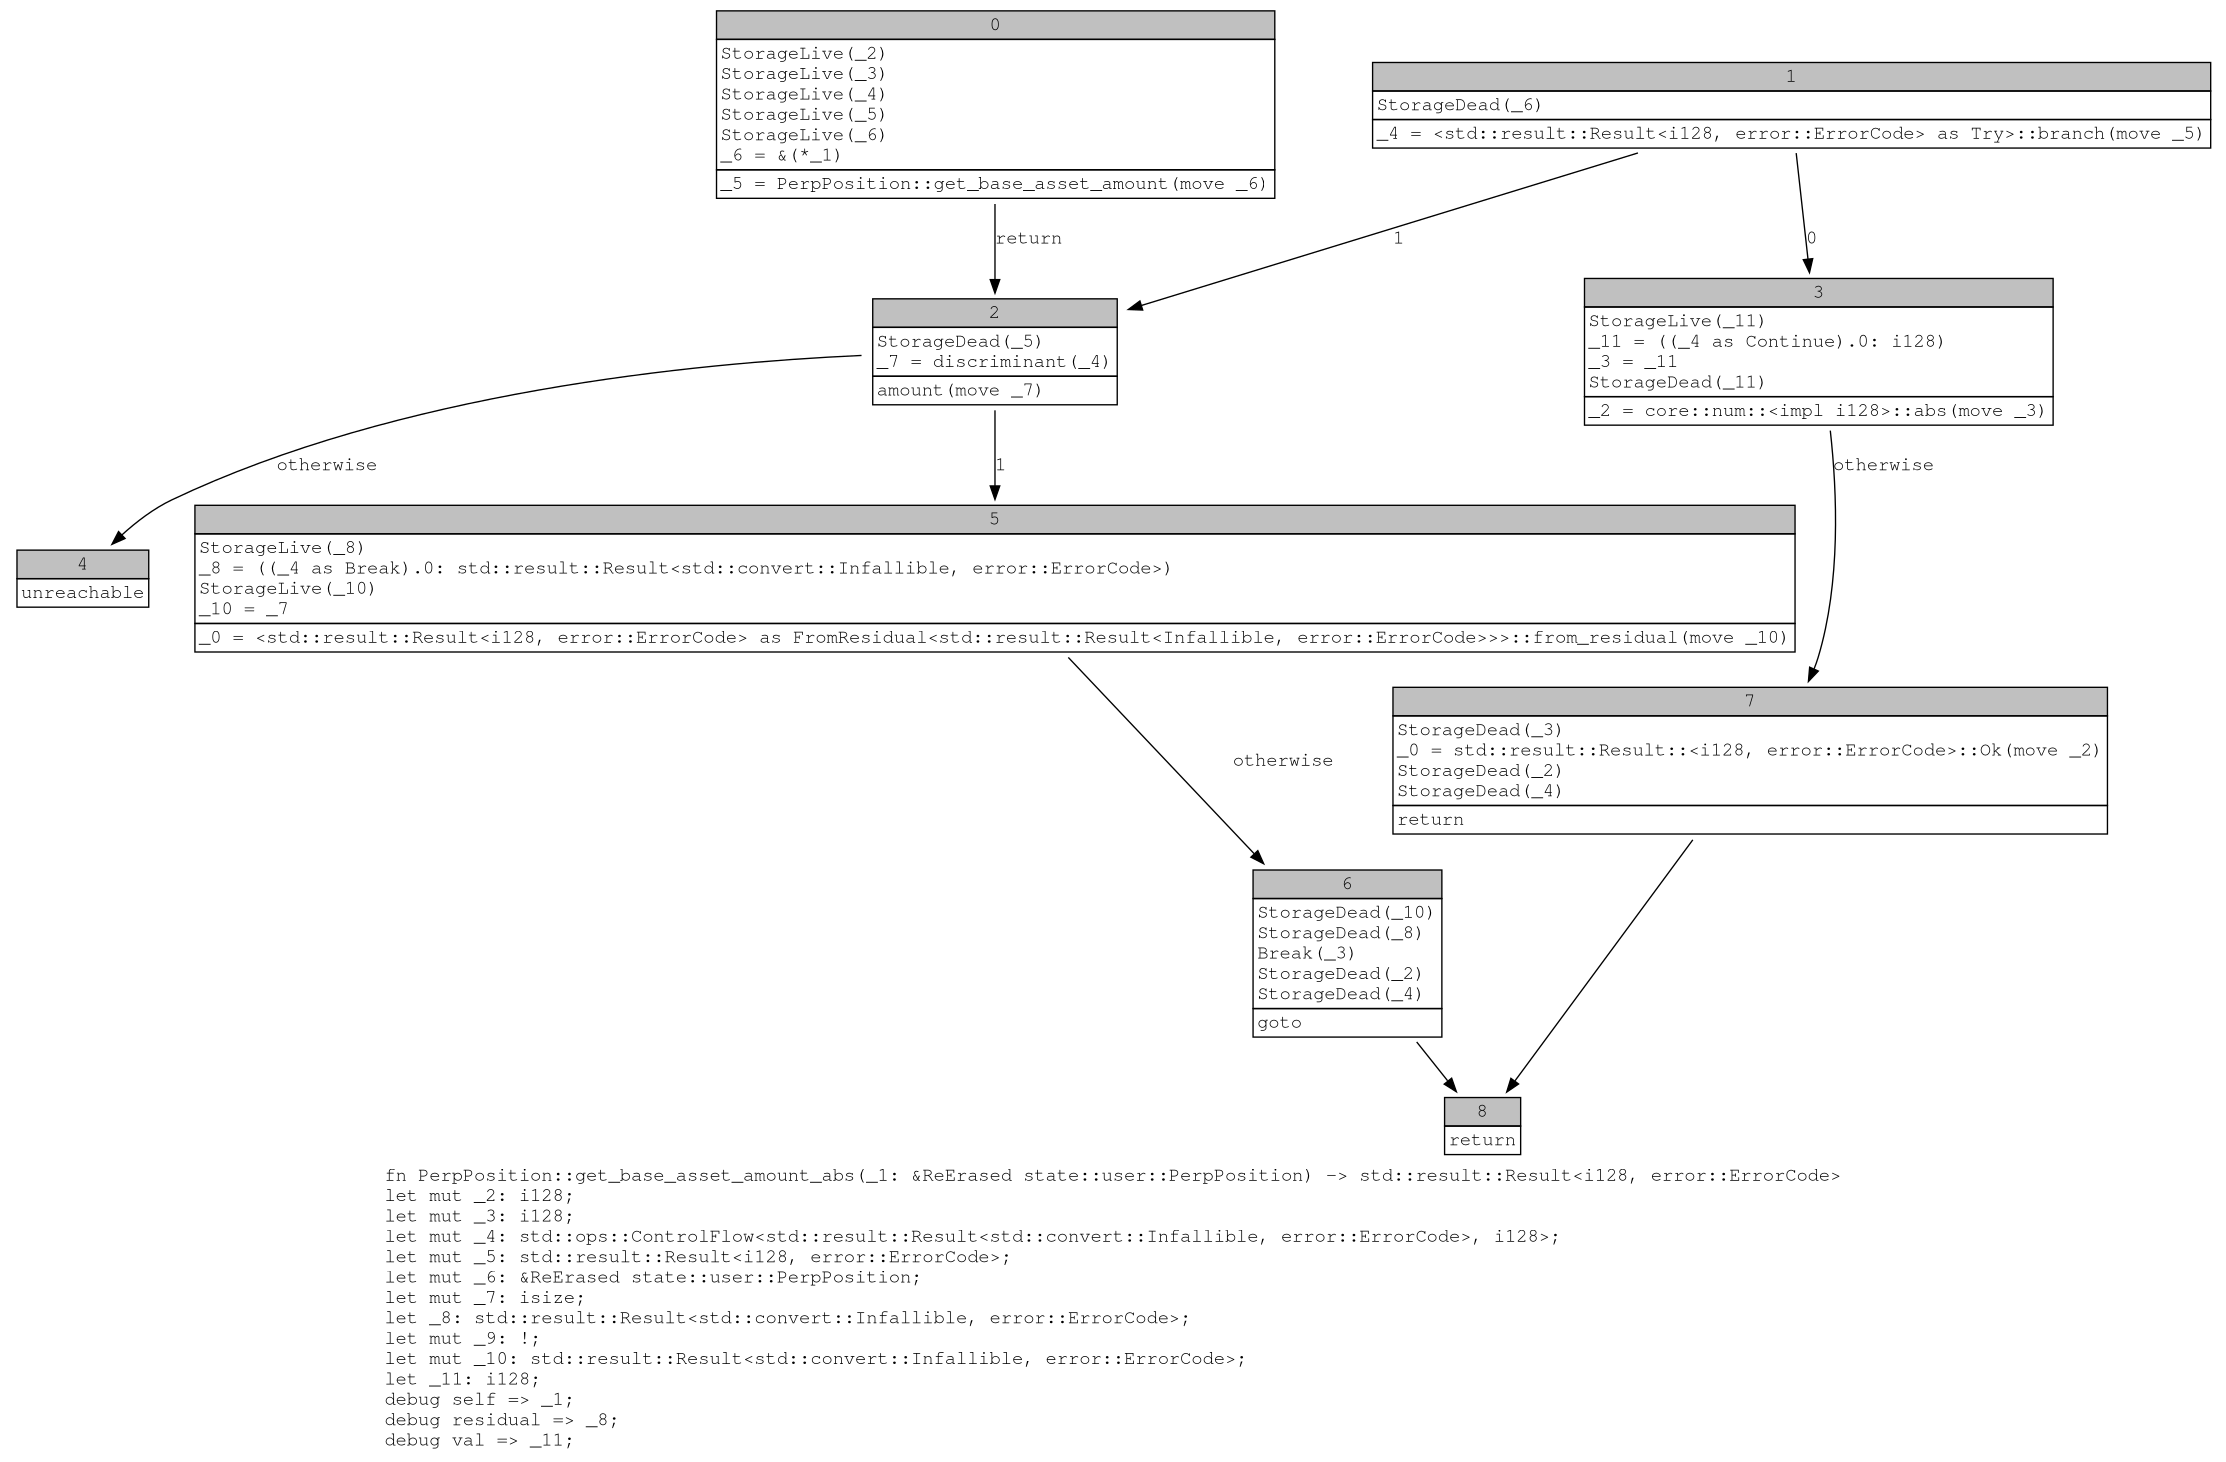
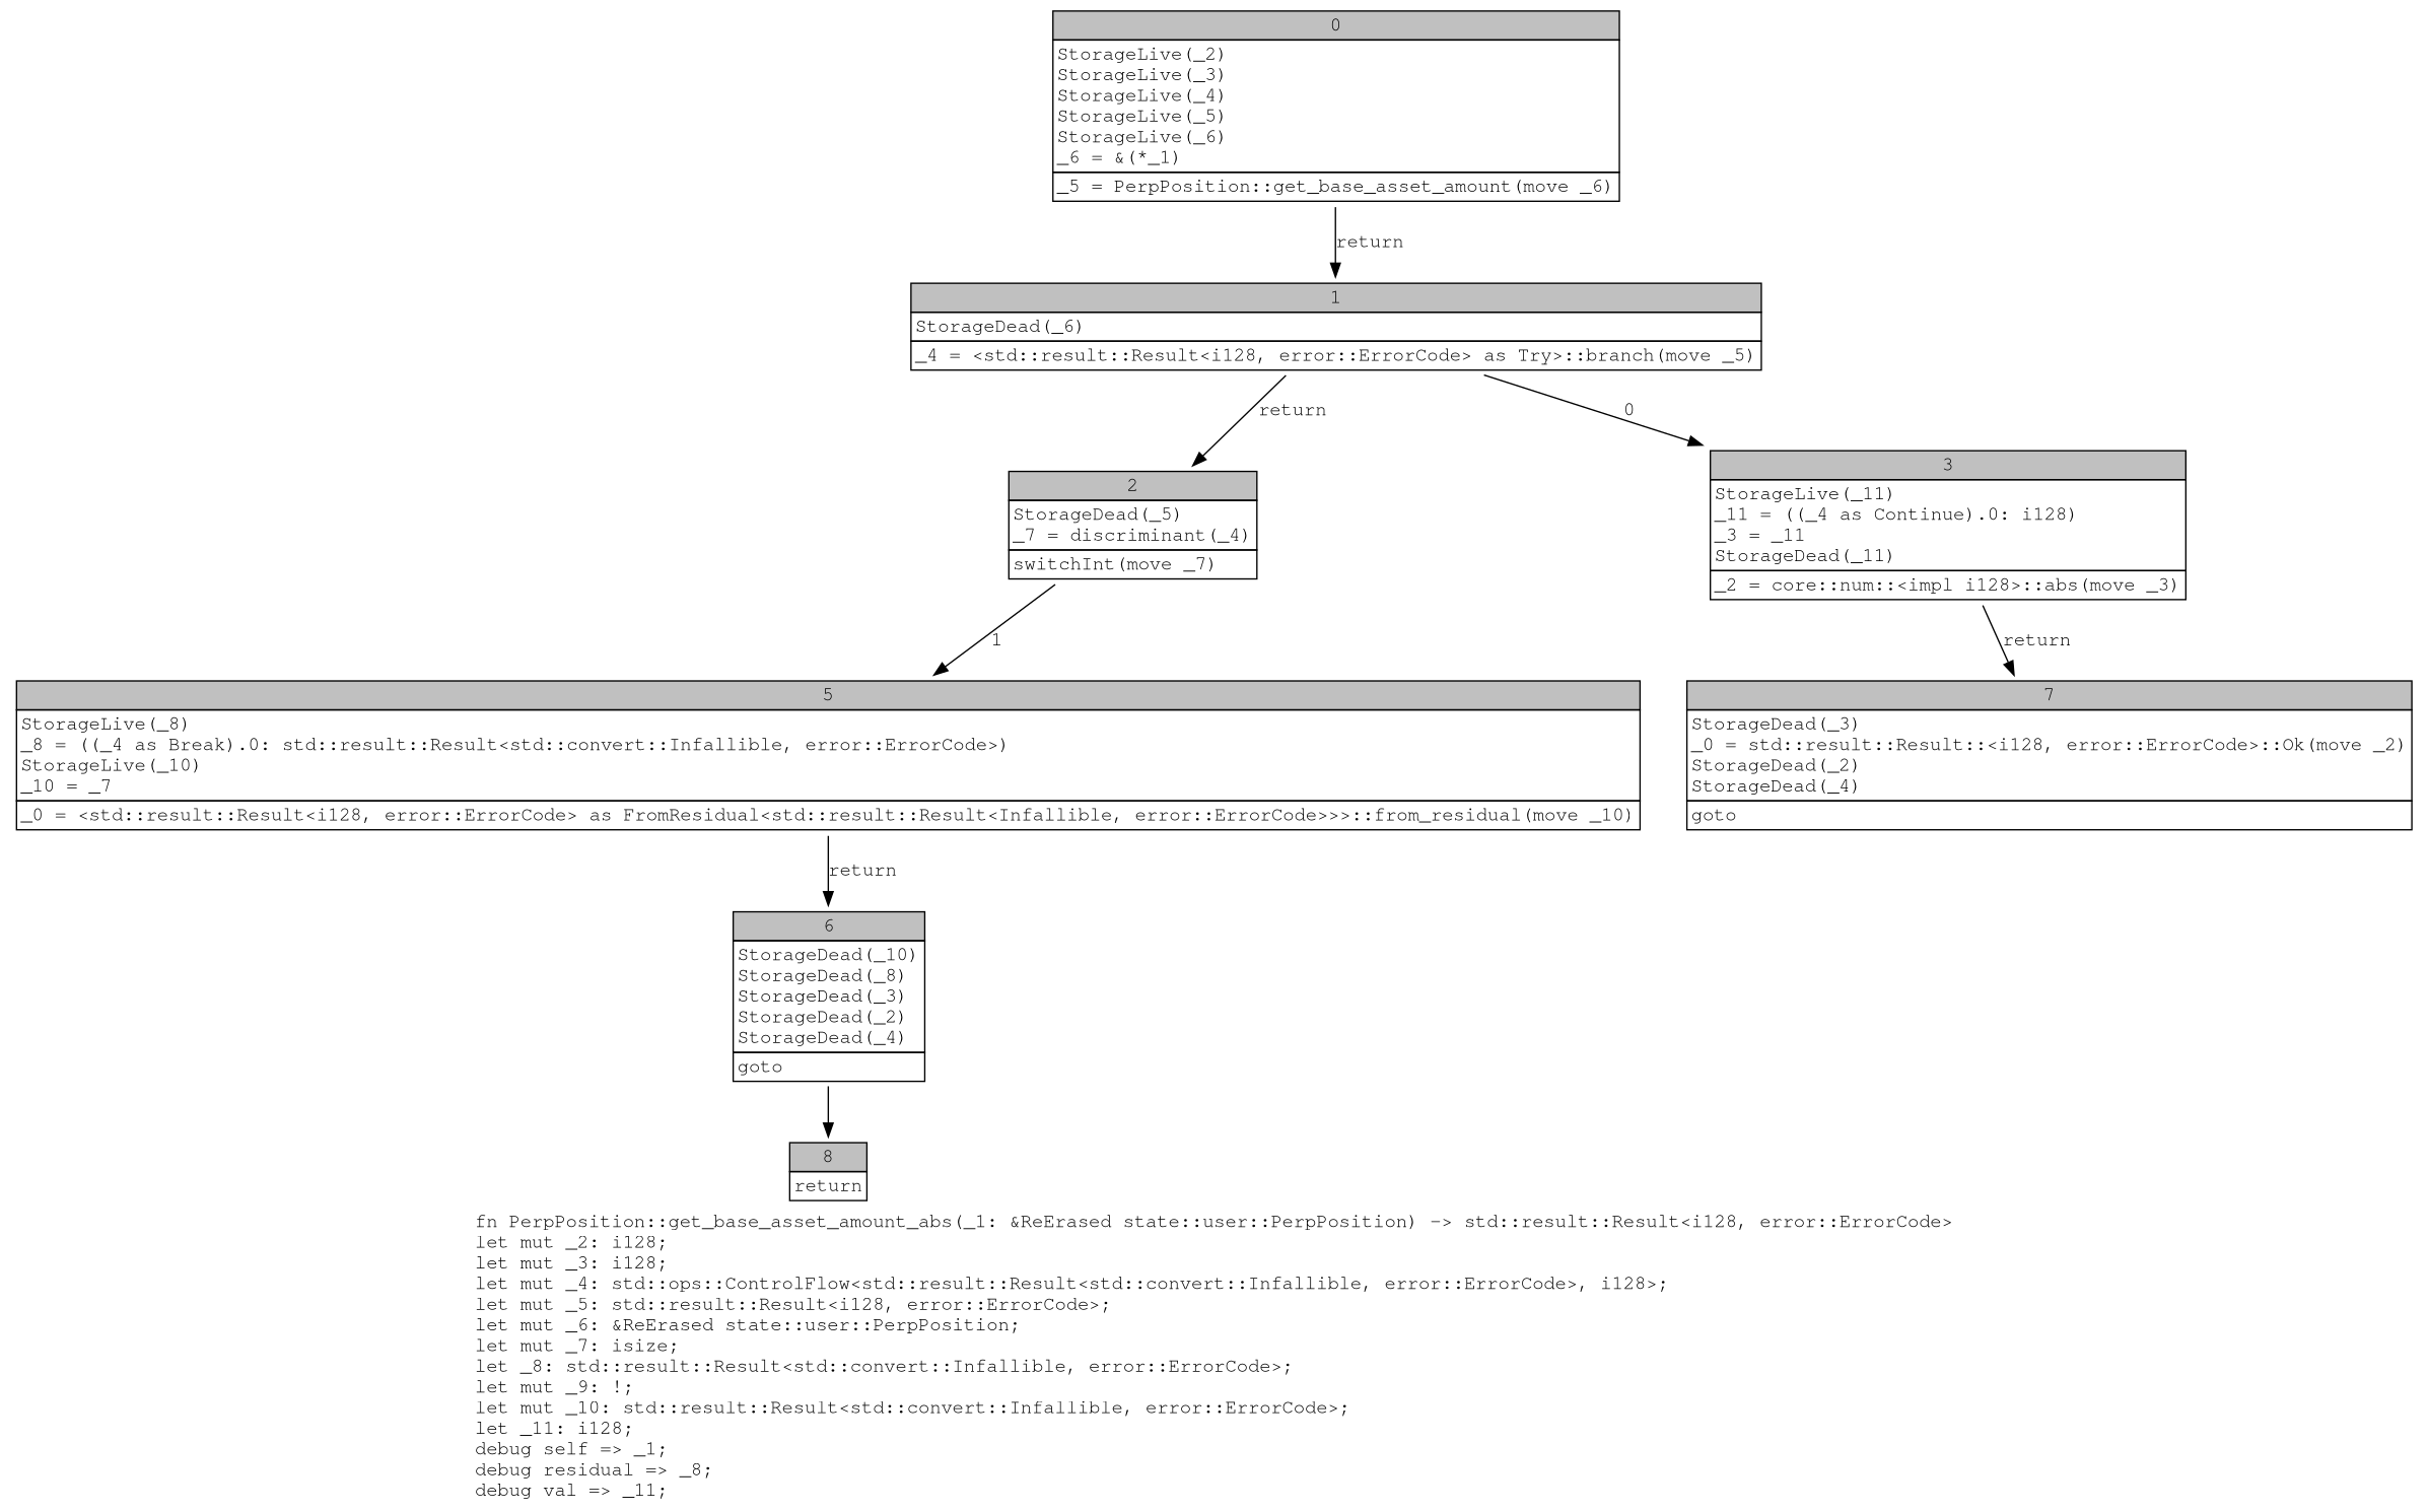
  digraph {
    fontname="Courier, monospace"
    label=<fn PerpPosition::get_base_asset_amount_abs(_1: &amp;ReErased state::user::PerpPosition) -&gt; std::result::Result&lt;i128, error::ErrorCode&gt;<br align="left"/>let mut _2: i128;<br align="left"/>let mut _3: i128;<br align="left"/>let mut _4: std::ops::ControlFlow&lt;std::result::Result&lt;std::convert::Infallible, error::ErrorCode&gt;, i128&gt;;<br align="left"/>let mut _5: std::result::Result&lt;i128, error::ErrorCode&gt;;<br align="left"/>let mut _6: &amp;ReErased state::user::PerpPosition;<br align="left"/>let mut _7: isize;<br align="left"/>let _8: std::result::Result&lt;std::convert::Infallible, error::ErrorCode&gt;;<br align="left"/>let mut _9: !;<br align="left"/>let mut _10: std::result::Result&lt;std::convert::Infallible, error::ErrorCode&gt;;<br align="left"/>let _11: i128;<br align="left"/>debug self =&gt; _1;<br align="left"/>debug residual =&gt; _8;<br align="left"/>debug val =&gt; _11;<br align="left"/>>
    node [fontname="Courier, monospace" shape=none]
    edge [fontname="Courier, monospace"]
    n1 [label=<<table border="0" cellborder="1" cellspacing="0"><tr><td bgcolor="gray" align="center" colspan="1">0</td></tr><tr><td align="left" balign="left">StorageLive(_2)<br/>StorageLive(_3)<br/>StorageLive(_4)<br/>StorageLive(_5)<br/>StorageLive(_6)<br/>_6 = &amp;(*_1)<br/></td></tr><tr><td align="left">_5 = PerpPosition::get_base_asset_amount(move _6)</td></tr></table>>]
    n2 [label=<<table border="0" cellborder="1" cellspacing="0"><tr><td bgcolor="gray" align="center" colspan="1">1</td></tr><tr><td align="left" balign="left">StorageDead(_6)<br/></td></tr><tr><td align="left">_4 = &lt;std::result::Result&lt;i128, error::ErrorCode&gt; as Try&gt;::branch(move _5)</td></tr></table>>]
-   n3 [label=<<table border="0" cellborder="1" cellspacing="0"><tr><td bgcolor="gray" align="center" colspan="1">2</td></tr><tr><td align="left" balign="left">StorageDead(_5)<br/>_7 = discriminant(_4)<br/></td></tr><tr><td align="left">amount(move _7)</td></tr></table>>]
+   n3 [label=<<table border="0" cellborder="1" cellspacing="0"><tr><td bgcolor="gray" align="center" colspan="1">2</td></tr><tr><td align="left" balign="left">StorageDead(_5)<br/>_7 = discriminant(_4)<br/></td></tr><tr><td align="left">switchInt(move _7)</td></tr></table>>]
    n4 [label=<<table border="0" cellborder="1" cellspacing="0"><tr><td bgcolor="gray" align="center" colspan="1">3</td></tr><tr><td align="left" balign="left">StorageLive(_11)<br/>_11 = ((_4 as Continue).0: i128)<br/>_3 = _11<br/>StorageDead(_11)<br/></td></tr><tr><td align="left">_2 = core::num::&lt;impl i128&gt;::abs(move _3)</td></tr></table>>]
-   n5 [label=<<table border="0" cellborder="1" cellspacing="0"><tr><td bgcolor="gray" align="center" colspan="1">4</td></tr><tr><td align="left">unreachable</td></tr></table>>]
    n6 [label=<<table border="0" cellborder="1" cellspacing="0"><tr><td bgcolor="gray" align="center" colspan="1">5</td></tr><tr><td align="left" balign="left">StorageLive(_8)<br/>_8 = ((_4 as Break).0: std::result::Result&lt;std::convert::Infallible, error::ErrorCode&gt;)<br/>StorageLive(_10)<br/>_10 = _7<br/></td></tr><tr><td align="left">_0 = &lt;std::result::Result&lt;i128, error::ErrorCode&gt; as FromResidual&lt;std::result::Result&lt;Infallible, error::ErrorCode&gt;&gt;&gt;::from_residual(move _10)</td></tr></table>>]
-   n7 [label=<<table border="0" cellborder="1" cellspacing="0"><tr><td bgcolor="gray" align="center" colspan="1">7</td></tr><tr><td align="left" balign="left">StorageDead(_3)<br/>_0 = std::result::Result::&lt;i128, error::ErrorCode&gt;::Ok(move _2)<br/>StorageDead(_2)<br/>StorageDead(_4)<br/></td></tr><tr><td align="left">return</td></tr></table>>]
-   n8 [label=<<table border="0" cellborder="1" cellspacing="0"><tr><td bgcolor="gray" align="center" colspan="1">6</td></tr><tr><td align="left" balign="left">StorageDead(_10)<br/>StorageDead(_8)<br/>Break(_3)<br/>StorageDead(_2)<br/>StorageDead(_4)<br/></td></tr><tr><td align="left">goto</td></tr></table>>]
+   n7 [label=<<table border="0" cellborder="1" cellspacing="0"><tr><td bgcolor="gray" align="center" colspan="1">7</td></tr><tr><td align="left" balign="left">StorageDead(_3)<br/>_0 = std::result::Result::&lt;i128, error::ErrorCode&gt;::Ok(move _2)<br/>StorageDead(_2)<br/>StorageDead(_4)<br/></td></tr><tr><td align="left">goto</td></tr></table>>]
+   n8 [label=<<table border="0" cellborder="1" cellspacing="0"><tr><td bgcolor="gray" align="center" colspan="1">6</td></tr><tr><td align="left" balign="left">StorageDead(_10)<br/>StorageDead(_8)<br/>StorageDead(_3)<br/>StorageDead(_2)<br/>StorageDead(_4)<br/></td></tr><tr><td align="left">goto</td></tr></table>>]
    n9 [label=<<table border="0" cellborder="1" cellspacing="0"><tr><td bgcolor="gray" align="center" colspan="1">8</td></tr><tr><td align="left">return</td></tr></table>>]
-   n1 -> n3 [label=return]
-   n2 -> n3 [label=1]
+   n1 -> n2 [label=return]
+   n2 -> n3 [label=return]
    n2 -> n4 [label=0]
-   n3 -> n5 [label=otherwise]
    n3 -> n6 [label=1]
-   n4 -> n7 [label=otherwise]
-   n6 -> n8 [label=otherwise]
-   n7 -> n9
+   n4 -> n7 [label=return]
+   n6 -> n8 [label=return]
    n8 -> n9
  }
